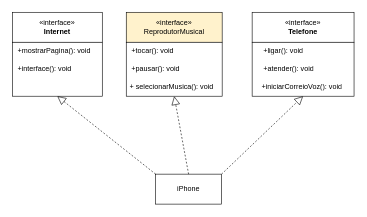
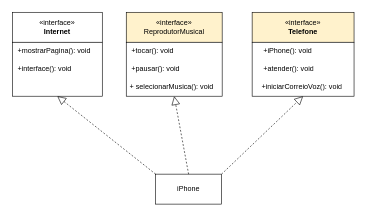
  <mxCell id="0" />
  <mxCell id="1" parent="0" />
  <mxCell id="2" style="edgeStyle=orthogonalEdgeStyle;rounded=0;orthogonalLoop=1;jettySize=auto;html=1;" edge="1" parent="1"><mxGeometry relative="1" as="geometry"><mxPoint x="20" y="25" as="targetPoint" /><mxPoint x="20" y="25" as="sourcePoint" /></mxGeometry></mxCell>
  <mxCell id="3" value="«interface»&lt;br&gt;&lt;b&gt;Internet&lt;/b&gt;" style="html=1;whiteSpace=wrap;" vertex="1" parent="1"><mxGeometry x="20" y="20" width="150" height="50" as="geometry" /></mxCell>
  <mxCell id="4" value="«interface»&lt;br&gt;ReprodutorMusical" style="html=1;whiteSpace=wrap;fillColor=#fff2cc;" vertex="1" parent="1"><mxGeometry x="210" y="20" width="160" height="50" as="geometry" /></mxCell>
- <mxCell id="5" value="«interface»&lt;br&gt;&lt;b&gt;Telefone&lt;/b&gt;" style="html=1;whiteSpace=wrap;" vertex="1" parent="1"><mxGeometry x="420" y="20" width="170" height="50" as="geometry" /></mxCell>
+ <mxCell id="5" value="«interface»&lt;br&gt;&lt;b&gt;Telefone&lt;/b&gt;" style="html=1;whiteSpace=wrap;fillColor=#fff2cc;" vertex="1" parent="1"><mxGeometry x="420" y="20" width="170" height="50" as="geometry" /></mxCell>
  <mxCell id="6" value="" style="rounded=0;whiteSpace=wrap;html=1;" vertex="1" parent="1"><mxGeometry x="20" y="70" width="150" height="90" as="geometry" /></mxCell>
  <mxCell id="7" value="+mostrarPagina(): void" style="text;strokeColor=none;fillColor=none;align=left;verticalAlign=top;spacingLeft=4;spacingRight=4;overflow=hidden;rotatable=0;points=[[0,0.5],[1,0.5]];portConstraint=eastwest;whiteSpace=wrap;html=1;" vertex="1" parent="1"><mxGeometry x="22.5" y="70" width="140" height="40" as="geometry" /></mxCell>
  <mxCell id="8" value="+interface(): void" style="text;strokeColor=none;fillColor=none;align=left;verticalAlign=top;spacingLeft=4;spacingRight=4;overflow=hidden;rotatable=0;points=[[0,0.5],[1,0.5]];portConstraint=eastwest;whiteSpace=wrap;html=1;" vertex="1" parent="1"><mxGeometry x="22.5" y="100" width="130" height="26" as="geometry" /></mxCell>
  <mxCell id="9" style="edgeStyle=orthogonalEdgeStyle;rounded=0;orthogonalLoop=1;jettySize=auto;html=1;" edge="1" parent="1"><mxGeometry relative="1" as="geometry"><mxPoint x="210" y="25" as="targetPoint" /><mxPoint x="210" y="25" as="sourcePoint" /></mxGeometry></mxCell>
  <mxCell id="10" value="" style="rounded=0;whiteSpace=wrap;html=1;" vertex="1" parent="1"><mxGeometry x="210" y="70" width="160" height="90" as="geometry" /></mxCell>
  <mxCell id="11" value="+tocar(): void" style="text;strokeColor=none;fillColor=none;align=left;verticalAlign=top;spacingLeft=4;spacingRight=4;overflow=hidden;rotatable=0;points=[[0,0.5],[1,0.5]];portConstraint=eastwest;whiteSpace=wrap;html=1;" vertex="1" parent="1"><mxGeometry x="212.5" y="70" width="140" height="40" as="geometry" /></mxCell>
  <mxCell id="12" value="+pausar(): void" style="text;strokeColor=none;fillColor=none;align=left;verticalAlign=top;spacingLeft=4;spacingRight=4;overflow=hidden;rotatable=0;points=[[0,0.5],[1,0.5]];portConstraint=eastwest;whiteSpace=wrap;html=1;" vertex="1" parent="1"><mxGeometry x="212.5" y="100" width="130" height="26" as="geometry" /></mxCell>
  <mxCell id="13" value="+ selecionarMusica(): void" style="text;strokeColor=none;fillColor=none;align=left;verticalAlign=top;spacingLeft=4;spacingRight=4;overflow=hidden;rotatable=0;points=[[0,0.5],[1,0.5]];portConstraint=eastwest;whiteSpace=wrap;html=1;" vertex="1" parent="1"><mxGeometry x="210" y="130" width="150" height="26" as="geometry" /></mxCell>
  <mxCell id="14" style="edgeStyle=orthogonalEdgeStyle;rounded=0;orthogonalLoop=1;jettySize=auto;html=1;" edge="1" parent="1"><mxGeometry relative="1" as="geometry"><mxPoint x="430" y="25" as="targetPoint" /><mxPoint x="430" y="25" as="sourcePoint" /></mxGeometry></mxCell>
  <mxCell id="15" value="" style="rounded=0;whiteSpace=wrap;html=1;" vertex="1" parent="1"><mxGeometry x="420" y="70" width="170" height="90" as="geometry" /></mxCell>
- <mxCell id="16" value="+ligar(): void" style="text;strokeColor=none;fillColor=none;align=left;verticalAlign=top;spacingLeft=4;spacingRight=4;overflow=hidden;rotatable=0;points=[[0,0.5],[1,0.5]];portConstraint=eastwest;whiteSpace=wrap;html=1;" vertex="1" parent="1"><mxGeometry x="432.5" y="70" width="140" height="40" as="geometry" /></mxCell>
+ <mxCell id="16" value="+iPhone(): void" style="text;strokeColor=none;fillColor=none;align=left;verticalAlign=top;spacingLeft=4;spacingRight=4;overflow=hidden;rotatable=0;points=[[0,0.5],[1,0.5]];portConstraint=eastwest;whiteSpace=wrap;html=1;" vertex="1" parent="1"><mxGeometry x="432.5" y="70" width="140" height="40" as="geometry" /></mxCell>
  <mxCell id="17" value="+atender(): void" style="text;strokeColor=none;fillColor=none;align=left;verticalAlign=top;spacingLeft=4;spacingRight=4;overflow=hidden;rotatable=0;points=[[0,0.5],[1,0.5]];portConstraint=eastwest;whiteSpace=wrap;html=1;" vertex="1" parent="1"><mxGeometry x="432.5" y="100" width="130" height="26" as="geometry" /></mxCell>
  <mxCell id="18" value="+iniciarCorreioVoz(): void" style="text;strokeColor=none;fillColor=none;align=left;verticalAlign=top;spacingLeft=4;spacingRight=4;overflow=hidden;rotatable=0;points=[[0,0.5],[1,0.5]];portConstraint=eastwest;whiteSpace=wrap;html=1;" vertex="1" parent="1"><mxGeometry x="430" y="130" width="147.5" height="26" as="geometry" /></mxCell>
  <mxCell id="19" value="iPhone" style="html=1;whiteSpace=wrap;" vertex="1" parent="1"><mxGeometry x="259" y="290" width="110" height="50" as="geometry" /></mxCell>
  <mxCell id="20" value="" style="endArrow=block;dashed=1;endFill=0;endSize=12;html=1;rounded=0;exitX=1;exitY=0;exitDx=0;exitDy=0;entryX=0.5;entryY=1;entryDx=0;entryDy=0;" edge="1" parent="1" source="19" target="15"><mxGeometry width="160" relative="1" as="geometry"><mxPoint x="190" y="250" as="sourcePoint" /><mxPoint x="350" y="250" as="targetPoint" /></mxGeometry></mxCell>
  <mxCell id="21" value="" style="endArrow=block;dashed=1;endFill=0;endSize=12;html=1;rounded=0;exitX=0.5;exitY=0;exitDx=0;exitDy=0;entryX=0.5;entryY=1;entryDx=0;entryDy=0;" edge="1" parent="1" source="19" target="10"><mxGeometry width="160" relative="1" as="geometry"><mxPoint x="190" y="250" as="sourcePoint" /><mxPoint x="350" y="250" as="targetPoint" /></mxGeometry></mxCell>
  <mxCell id="22" value="" style="endArrow=block;dashed=1;endFill=0;endSize=12;html=1;rounded=0;exitX=0;exitY=0;exitDx=0;exitDy=0;entryX=0.5;entryY=1;entryDx=0;entryDy=0;" edge="1" parent="1" source="19" target="6"><mxGeometry width="160" relative="1" as="geometry"><mxPoint x="190" y="250" as="sourcePoint" /><mxPoint x="350" y="250" as="targetPoint" /></mxGeometry></mxCell>
